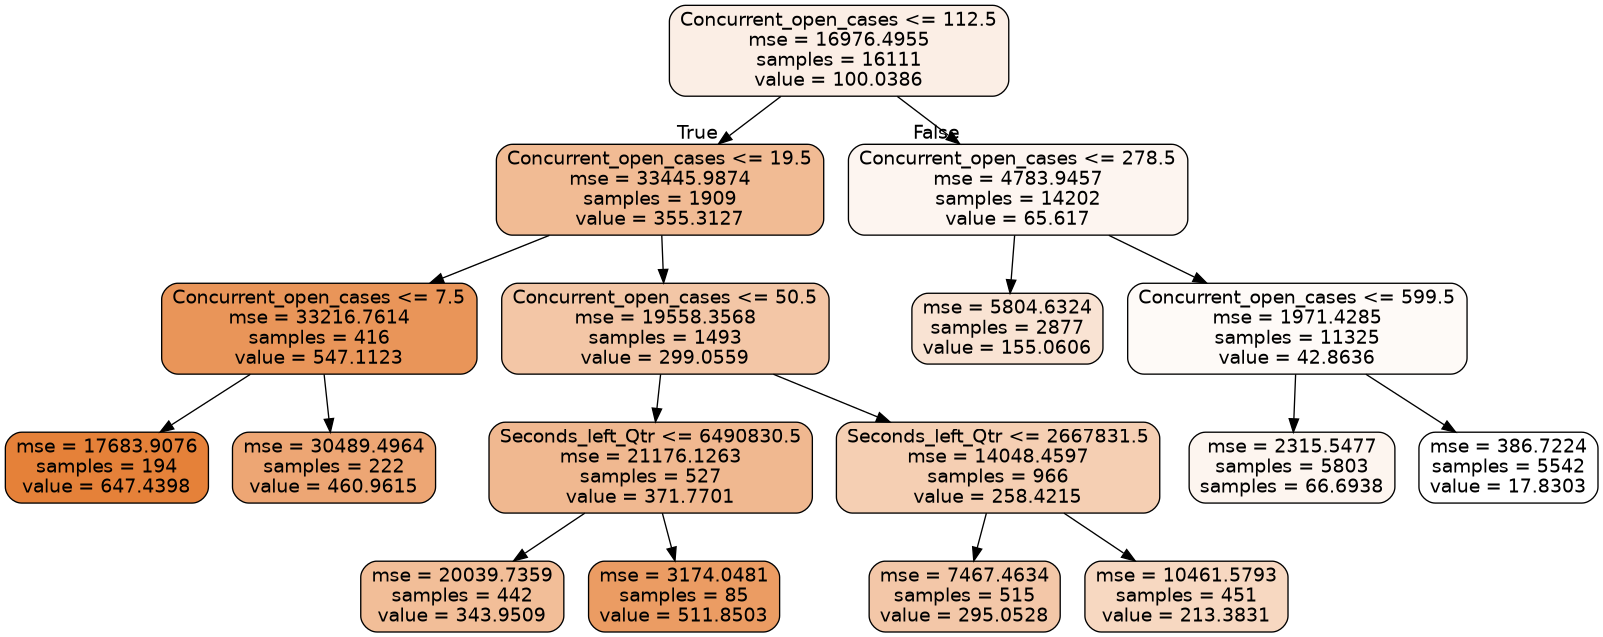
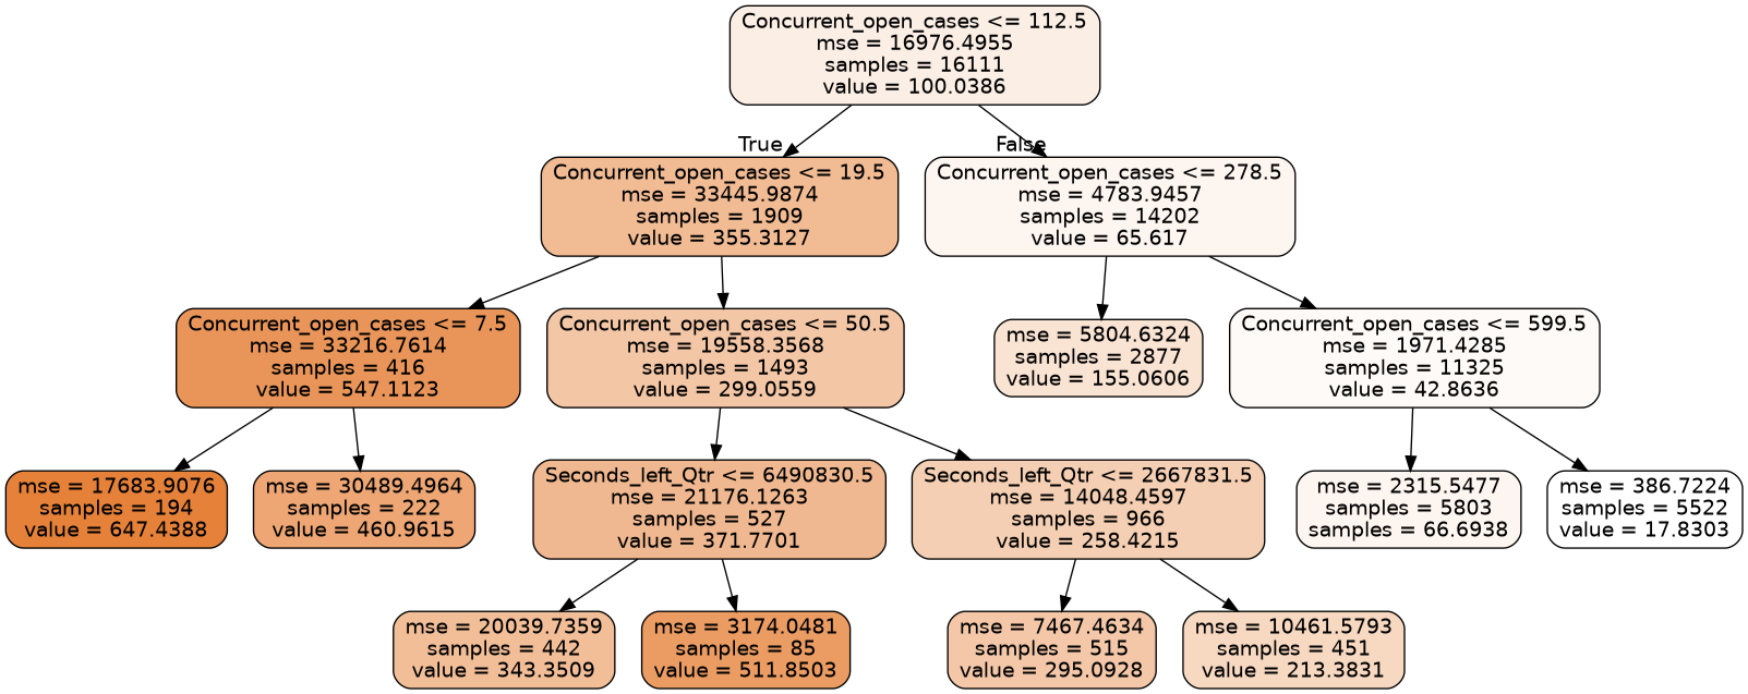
  digraph {
    node [color=black fontname=helvetica shape=box style="filled, rounded"]
    edge [fontname=helvetica]
    n1 [fillcolor="#e5813921" label="Concurrent_open_cases <= 112.5\nmse = 16976.4955\nsamples = 16111\nvalue = 100.0386"]
    n2 [fillcolor="#e5813989" label="Concurrent_open_cases <= 19.5\nmse = 33445.9874\nsamples = 1909\nvalue = 355.3127"]
    n3 [fillcolor="#e5813913" label="Concurrent_open_cases <= 278.5\nmse = 4783.9457\nsamples = 14202\nvalue = 65.617"]
    n4 [fillcolor="#e58139d6" label="Concurrent_open_cases <= 7.5\nmse = 33216.7614\nsamples = 416\nvalue = 547.1123"]
    n5 [fillcolor="#e5813972" label="Concurrent_open_cases <= 50.5\nmse = 19558.3568\nsamples = 1493\nvalue = 299.0559"]
    n6 [fillcolor="#e5813938" label="mse = 5804.6324\nsamples = 2877\nvalue = 155.0606"]
    n7 [fillcolor="#e581390a" label="Concurrent_open_cases <= 599.5\nmse = 1971.4285\nsamples = 11325\nvalue = 42.8636"]
-   n8 [fillcolor="#e58139ff" label="mse = 17683.9076\nsamples = 194\nvalue = 647.4398"]
+   n8 [fillcolor="#e58139ff" label="mse = 17683.9076\nsamples = 194\nvalue = 647.4388"]
    n9 [fillcolor="#e58139b3" label="mse = 30489.4964\nsamples = 222\nvalue = 460.9615"]
    n10 [fillcolor="#e581398f" label="Seconds_left_Qtr <= 6490830.5\nmse = 21176.1263\nsamples = 527\nvalue = 371.7701"]
    n11 [fillcolor="#e5813961" label="Seconds_left_Qtr <= 2667831.5\nmse = 14048.4597\nsamples = 966\nvalue = 258.4215"]
-   n12 [fillcolor="#e5813984" label="mse = 20039.7359\nsamples = 442\nvalue = 343.9509"]
+   n12 [fillcolor="#e5813984" label="mse = 20039.7359\nsamples = 442\nvalue = 343.3509"]
    n13 [fillcolor="#e58139c8" label="mse = 3174.0481\nsamples = 85\nvalue = 511.8503"]
-   n14 [fillcolor="#e5813970" label="mse = 7467.4634\nsamples = 515\nvalue = 295.0528"]
+   n14 [fillcolor="#e5813970" label="mse = 7467.4634\nsamples = 515\nvalue = 295.0928"]
    n15 [fillcolor="#e581394f" label="mse = 10461.5793\nsamples = 451\nvalue = 213.3831"]
    n16 [fillcolor="#e5813914" label="mse = 2315.5477\nsamples = 5803\nsamples = 66.6938"]
-   n17 [fillcolor="#e5813900" label="mse = 386.7224\nsamples = 5542\nvalue = 17.8303"]
+   n17 [fillcolor="#e5813900" label="mse = 386.7224\nsamples = 5522\nvalue = 17.8303"]
    n1 -> n2 [headlabel=True labelangle=45 labeldistance=2.5]
    n1 -> n3 [headlabel=False labelangle=-45 labeldistance=2.5]
    n2 -> n4
    n2 -> n5
    n3 -> n6
    n3 -> n7
    n4 -> n8
    n4 -> n9
    n5 -> n10
    n5 -> n11
    n7 -> n16
    n7 -> n17
    n10 -> n12
    n10 -> n13
    n11 -> n14
    n11 -> n15
  }
